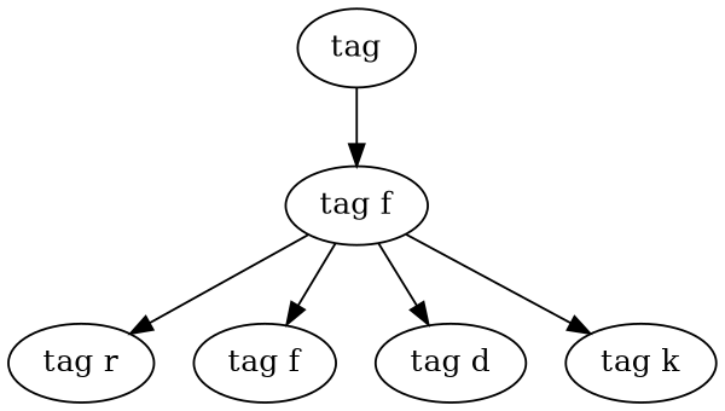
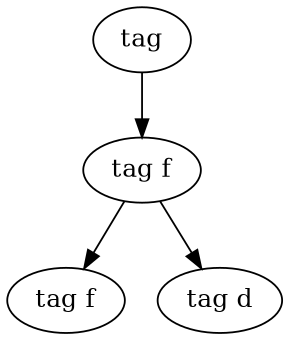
  digraph {
    n1 [label=tag]
    n2 [label="tag f"]
-   n3 [label="tag r"]
    n4 [label="tag f"]
    n5 [label="tag d"]
-   n6 [label="tag k"]
    n1 -> n2
-   n2 -> n3
    n2 -> n4
    n2 -> n5
-   n2 -> n6
  }
